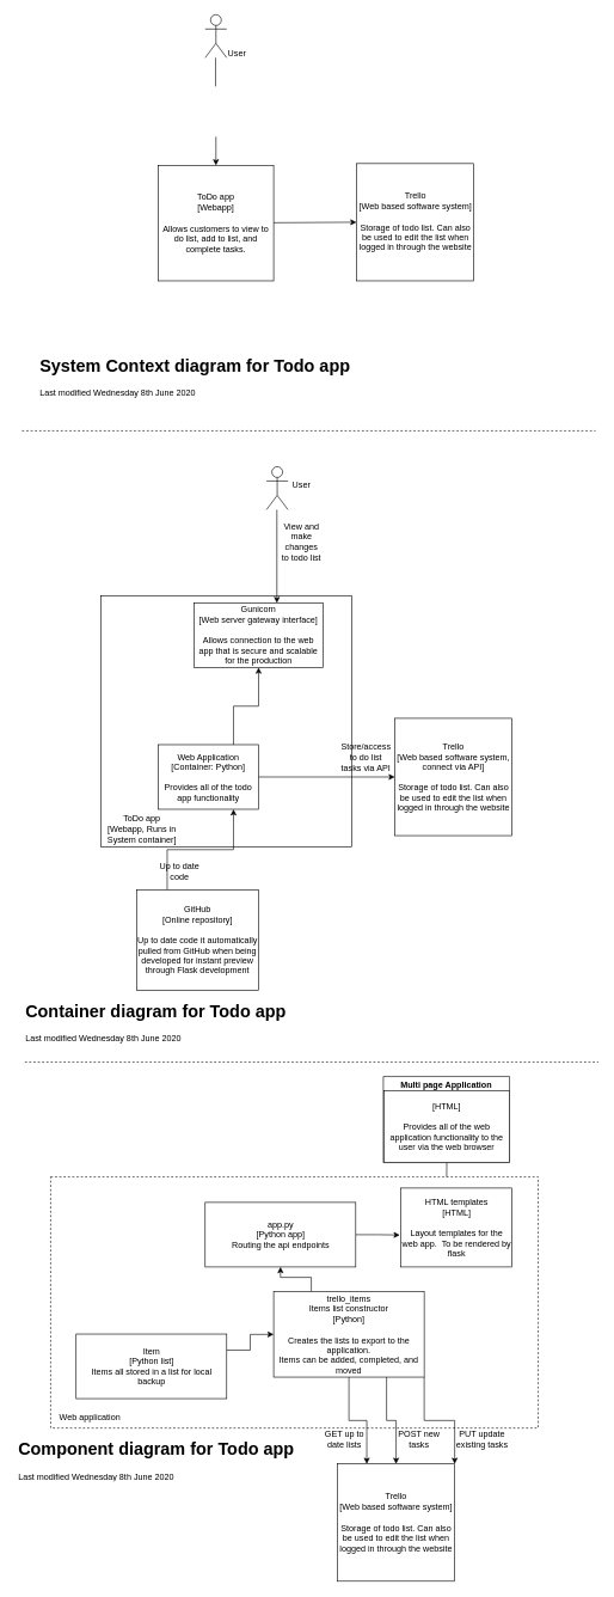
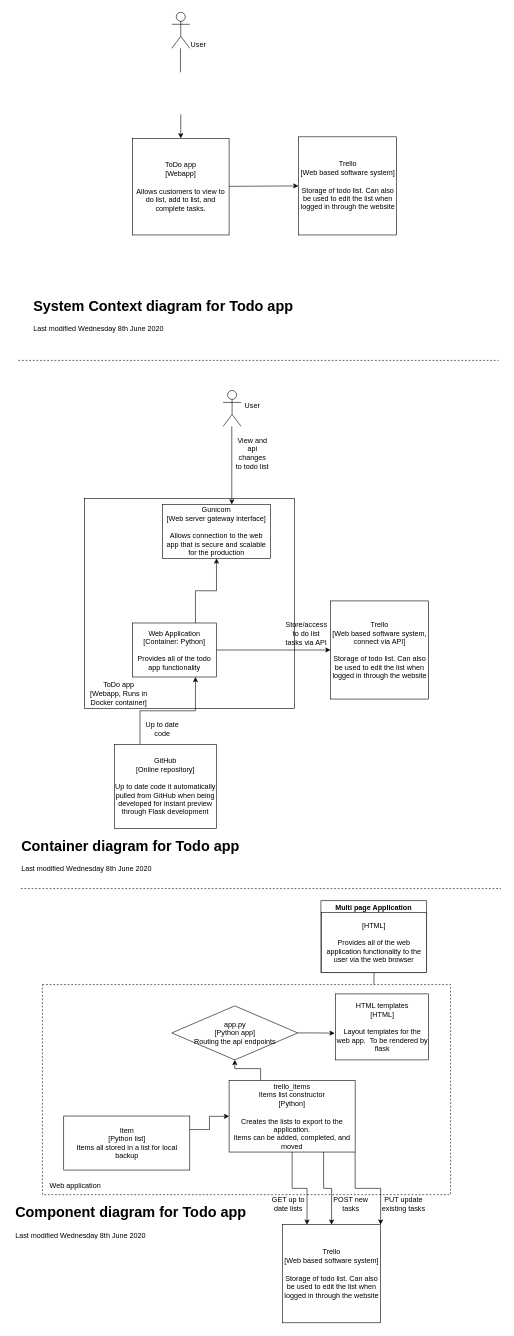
  <mxCell id="0" />
  <mxCell id="1" parent="0" />
  <mxCell id="2" value="" style="shape=umlActor;verticalLabelPosition=bottom;verticalAlign=top;html=1;outlineConnect=0;" parent="1" vertex="1"><mxGeometry x="285.5" y="20" width="30" height="60" as="geometry" /></mxCell>
  <mxCell id="3" value="ToDo app&lt;br&gt;[Webapp]&lt;br&gt;&lt;br&gt;Allows customers to view to do list, add to list, and complete tasks." style="whiteSpace=wrap;html=1;aspect=fixed;" parent="1" vertex="1"><mxGeometry x="220" y="230" width="161" height="161" as="geometry" /></mxCell>
  <mxCell id="4" value="" style="endArrow=classic;html=1;rounded=0;entryX=0.5;entryY=0;entryDx=0;entryDy=0;" parent="1" target="3" edge="1"><mxGeometry width="50" height="50" relative="1" as="geometry"><mxPoint x="300.5" y="190" as="sourcePoint" /><mxPoint x="326.5" y="140" as="targetPoint" /><Array as="points"><mxPoint x="300.5" y="210" /></Array></mxGeometry></mxCell>
  <mxCell id="5" value="Trello&lt;br&gt;[Web based software system]&lt;br&gt;&lt;br&gt;Storage of todo list. Can also be used to edit the list when logged in through the website" style="whiteSpace=wrap;html=1;aspect=fixed;" parent="1" vertex="1"><mxGeometry x="496.5" y="227.5" width="163.5" height="163.5" as="geometry" /></mxCell>
  <mxCell id="6" value="" style="endArrow=classic;html=1;rounded=0;entryX=0;entryY=0.5;entryDx=0;entryDy=0;" parent="1" target="5" edge="1"><mxGeometry width="50" height="50" relative="1" as="geometry"><mxPoint x="381" y="310" as="sourcePoint" /><mxPoint x="431" y="260" as="targetPoint" /></mxGeometry></mxCell>
  <mxCell id="7" value="" style="endArrow=none;html=1;rounded=0;" parent="1" edge="1"><mxGeometry width="50" height="50" relative="1" as="geometry"><mxPoint x="300" y="120" as="sourcePoint" /><mxPoint x="300" y="80" as="targetPoint" /></mxGeometry></mxCell>
  <mxCell id="8" value="&lt;h1&gt;System Context diagram for Todo app&lt;/h1&gt;&lt;div&gt;Last modified Wednesday 8th June 2020&lt;/div&gt;" style="text;html=1;strokeColor=none;fillColor=none;spacing=5;spacingTop=-20;whiteSpace=wrap;overflow=hidden;rounded=0;" parent="1" vertex="1"><mxGeometry x="50" y="490" width="490" height="90" as="geometry" /></mxCell>
  <mxCell id="9" value="" style="endArrow=none;dashed=1;html=1;rounded=0;" parent="1" edge="1"><mxGeometry width="50" height="50" relative="1" as="geometry"><mxPoint x="30" y="600" as="sourcePoint" /><mxPoint x="830" y="600" as="targetPoint" /></mxGeometry></mxCell>
  <mxCell id="10" value="" style="shape=umlActor;verticalLabelPosition=bottom;verticalAlign=top;html=1;outlineConnect=0;" parent="1" vertex="1"><mxGeometry x="371" y="650" width="30" height="60" as="geometry" /></mxCell>
  <mxCell id="11" value="" style="whiteSpace=wrap;html=1;aspect=fixed;" parent="1" vertex="1"><mxGeometry x="140" y="830" width="350" height="350" as="geometry" /></mxCell>
- <mxCell id="12" value="View and make changes to todo list" style="text;html=1;strokeColor=none;fillColor=none;align=center;verticalAlign=middle;whiteSpace=wrap;rounded=0;" parent="1" vertex="1"><mxGeometry x="390" y="740" width="60" height="30" as="geometry" /></mxCell>
+ <mxCell id="12" value="View and api changes to todo list" style="text;html=1;strokeColor=none;fillColor=none;align=center;verticalAlign=middle;whiteSpace=wrap;rounded=0;" parent="1" vertex="1"><mxGeometry x="390" y="740" width="60" height="30" as="geometry" /></mxCell>
  <mxCell id="13" value="Trello&lt;br&gt;[Web based software system, connect via API]&lt;br&gt;&lt;br&gt;Storage of todo list. Can also be used to edit the list when logged in through the website" style="whiteSpace=wrap;html=1;aspect=fixed;" parent="1" vertex="1"><mxGeometry x="550" y="1000.75" width="163.5" height="163.5" as="geometry" /></mxCell>
  <mxCell id="14" value="Store/access to do list tasks via API" style="text;html=1;strokeColor=none;fillColor=none;align=center;verticalAlign=middle;whiteSpace=wrap;rounded=0;" parent="1" vertex="1"><mxGeometry x="480" y="1040" width="60" height="30" as="geometry" /></mxCell>
  <mxCell id="15" value="User" style="text;html=1;strokeColor=none;fillColor=none;align=center;verticalAlign=middle;whiteSpace=wrap;rounded=0;" parent="1" vertex="1"><mxGeometry x="300" y="60" width="60" height="30" as="geometry" /></mxCell>
  <mxCell id="16" value="User" style="text;html=1;strokeColor=none;fillColor=none;align=center;verticalAlign=middle;whiteSpace=wrap;rounded=0;" parent="1" vertex="1"><mxGeometry x="390" y="660" width="60" height="30" as="geometry" /></mxCell>
- <mxCell id="17" value="ToDo app&lt;br&gt;[Webapp, Runs in System container]" style="text;html=1;strokeColor=none;fillColor=none;align=center;verticalAlign=middle;whiteSpace=wrap;rounded=0;" parent="1" vertex="1"><mxGeometry x="130" y="1140" width="134.5" height="30" as="geometry" /></mxCell>
+ <mxCell id="17" value="ToDo app&lt;br&gt;[Webapp, Runs in Docker container]" style="text;html=1;strokeColor=none;fillColor=none;align=center;verticalAlign=middle;whiteSpace=wrap;rounded=0;" parent="1" vertex="1"><mxGeometry x="130" y="1140" width="134.5" height="30" as="geometry" /></mxCell>
  <mxCell id="18" style="edgeStyle=orthogonalEdgeStyle;rounded=0;orthogonalLoop=1;jettySize=auto;html=1;exitX=0.75;exitY=0;exitDx=0;exitDy=0;entryX=0.5;entryY=1;entryDx=0;entryDy=0;startArrow=none;startFill=0;endArrow=classic;endFill=1;" parent="1" source="21" target="22" edge="1"><mxGeometry relative="1" as="geometry" /></mxCell>
  <mxCell id="19" style="edgeStyle=orthogonalEdgeStyle;rounded=0;orthogonalLoop=1;jettySize=auto;html=1;exitX=1;exitY=0.5;exitDx=0;exitDy=0;entryX=0;entryY=0.5;entryDx=0;entryDy=0;startArrow=none;startFill=0;endArrow=classic;endFill=1;" parent="1" source="21" edge="1"><mxGeometry relative="1" as="geometry"><mxPoint x="324" y="1082.5" as="targetPoint" /></mxGeometry></mxCell>
  <mxCell id="20" style="edgeStyle=orthogonalEdgeStyle;rounded=0;orthogonalLoop=1;jettySize=auto;html=1;exitX=1;exitY=0.5;exitDx=0;exitDy=0;entryX=0;entryY=0.5;entryDx=0;entryDy=0;" edge="1" parent="1" source="21" target="13"><mxGeometry relative="1" as="geometry" /></mxCell>
  <mxCell id="21" value="Web Application&lt;br&gt;[Container: Python]&lt;br&gt;&lt;br&gt;Provides all of the todo app functionality" style="rounded=0;whiteSpace=wrap;html=1;" parent="1" vertex="1"><mxGeometry x="220" y="1037.5" width="140" height="90" as="geometry" /></mxCell>
  <mxCell id="22" value="Gunicorn&lt;br&gt;[Web server gateway interface]&lt;br&gt;&lt;br&gt;Allows connection to the web app that is secure and scalable for the production" style="rounded=0;whiteSpace=wrap;html=1;" parent="1" vertex="1"><mxGeometry x="270" y="840" width="180" height="90" as="geometry" /></mxCell>
  <mxCell id="23" style="edgeStyle=orthogonalEdgeStyle;rounded=0;orthogonalLoop=1;jettySize=auto;html=1;exitX=0.25;exitY=0;exitDx=0;exitDy=0;entryX=0.75;entryY=1;entryDx=0;entryDy=0;startArrow=none;startFill=0;endArrow=classic;endFill=1;" parent="1" source="24" target="21" edge="1"><mxGeometry relative="1" as="geometry" /></mxCell>
  <mxCell id="24" value="GitHub&lt;br&gt;[Online repository]&lt;br&gt;&lt;br&gt;Up to date code it automatically pulled from GitHub when being developed for instant preview through Flask development" style="rounded=0;whiteSpace=wrap;html=1;" parent="1" vertex="1"><mxGeometry x="190" y="1240" width="170" height="140" as="geometry" /></mxCell>
- <mxCell id="25" value="Up to date code" style="text;html=1;strokeColor=none;fillColor=none;align=center;verticalAlign=middle;whiteSpace=wrap;rounded=0;" parent="1" vertex="1"><mxGeometry x="220" y="1200" width="60" height="30" as="geometry" /></mxCell>
+ <mxCell id="25" value="Up to date code" style="text;html=1;strokeColor=none;fillColor=none;align=center;verticalAlign=middle;whiteSpace=wrap;rounded=0;" parent="1" vertex="1"><mxGeometry x="240" y="1200" width="60" height="30" as="geometry" /></mxCell>
  <mxCell id="26" value="&lt;h1&gt;Container diagram for Todo app&lt;/h1&gt;&lt;div&gt;Last modified Wednesday 8th June 2020&lt;/div&gt;" style="text;html=1;strokeColor=none;fillColor=none;spacing=5;spacingTop=-20;whiteSpace=wrap;overflow=hidden;rounded=0;" parent="1" vertex="1"><mxGeometry x="30" y="1390" width="490" height="90" as="geometry" /></mxCell>
  <mxCell id="27" value="" style="endArrow=classic;html=1;rounded=0;" parent="1" edge="1"><mxGeometry width="50" height="50" relative="1" as="geometry"><mxPoint x="385.5" y="710" as="sourcePoint" /><mxPoint x="385.5" y="840" as="targetPoint" /></mxGeometry></mxCell>
  <mxCell id="28" value="" style="endArrow=none;dashed=1;html=1;rounded=0;" parent="1" edge="1"><mxGeometry width="50" height="50" relative="1" as="geometry"><mxPoint x="34" y="1480" as="sourcePoint" /><mxPoint x="834" y="1480" as="targetPoint" /></mxGeometry></mxCell>
  <mxCell id="29" value="Multi page Application" style="swimlane;" parent="1" vertex="1"><mxGeometry x="534" y="1500" width="176" height="120" as="geometry"><mxRectangle x="304" y="1530" width="160" height="23" as="alternateBounds" /></mxGeometry></mxCell>
  <mxCell id="30" style="edgeStyle=orthogonalEdgeStyle;rounded=0;orthogonalLoop=1;jettySize=auto;html=1;exitX=0.5;exitY=1;exitDx=0;exitDy=0;entryX=0.41;entryY=0.014;entryDx=0;entryDy=0;entryPerimeter=0;" edge="1" parent="1" source="31" target="46"><mxGeometry relative="1" as="geometry" /></mxCell>
  <mxCell id="31" value="[HTML]&lt;br&gt;&lt;br&gt;Provides all of the web application functionality to the user via the web browser" style="rounded=0;whiteSpace=wrap;html=1;" parent="1" vertex="1"><mxGeometry x="535" y="1520" width="175" height="100" as="geometry" /></mxCell>
  <mxCell id="32" value="" style="rounded=0;whiteSpace=wrap;html=1;dashed=1;" parent="1" vertex="1"><mxGeometry x="70" y="1640" width="680" height="350" as="geometry" /></mxCell>
  <mxCell id="33" value="Trello&lt;br&gt;[Web based software system]&lt;br&gt;&lt;br&gt;Storage of todo list. Can also be used to edit the list when logged in through the website" style="whiteSpace=wrap;html=1;aspect=fixed;" parent="1" vertex="1"><mxGeometry x="470" y="2040" width="163.5" height="163.5" as="geometry" /></mxCell>
  <mxCell id="34" style="edgeStyle=orthogonalEdgeStyle;rounded=0;orthogonalLoop=1;jettySize=auto;html=1;exitX=0.25;exitY=0;exitDx=0;exitDy=0;entryX=0.5;entryY=1;entryDx=0;entryDy=0;" edge="1" parent="1" source="35" target="48"><mxGeometry relative="1" as="geometry" /></mxCell>
  <mxCell id="35" value="trello_items&lt;br&gt;Items list constructor&lt;br&gt;[Python]&lt;br&gt;&lt;br&gt;Creates the lists to export to the application.&lt;br&gt;Items can be added, completed, and moved" style="rounded=0;whiteSpace=wrap;html=1;" parent="1" vertex="1"><mxGeometry x="381" y="1800" width="210" height="119" as="geometry" /></mxCell>
  <mxCell id="36" style="edgeStyle=orthogonalEdgeStyle;rounded=0;orthogonalLoop=1;jettySize=auto;html=1;exitX=1;exitY=0.25;exitDx=0;exitDy=0;" edge="1" parent="1" source="37" target="35"><mxGeometry relative="1" as="geometry" /></mxCell>
  <mxCell id="37" value="Item&lt;br&gt;[Python list]&lt;br&gt;Items all stored in a list for local backup" style="rounded=0;whiteSpace=wrap;html=1;" parent="1" vertex="1"><mxGeometry x="105.5" y="1859" width="210" height="90" as="geometry" /></mxCell>
  <mxCell id="38" style="edgeStyle=orthogonalEdgeStyle;rounded=0;orthogonalLoop=1;jettySize=auto;html=1;exitX=0.5;exitY=1;exitDx=0;exitDy=0;entryX=0.25;entryY=0;entryDx=0;entryDy=0;startArrow=none;startFill=0;endArrow=classic;endFill=1;" parent="1" source="35" target="33" edge="1"><mxGeometry relative="1" as="geometry"><mxPoint x="627.5" y="1980" as="sourcePoint" /></mxGeometry></mxCell>
  <mxCell id="39" style="edgeStyle=orthogonalEdgeStyle;rounded=0;orthogonalLoop=1;jettySize=auto;html=1;exitX=0.75;exitY=1;exitDx=0;exitDy=0;entryX=0.5;entryY=0;entryDx=0;entryDy=0;startArrow=none;startFill=0;endArrow=classic;endFill=1;" parent="1" source="35" target="33" edge="1"><mxGeometry relative="1" as="geometry"><mxPoint x="685" y="1980" as="sourcePoint" /></mxGeometry></mxCell>
  <mxCell id="40" style="edgeStyle=orthogonalEdgeStyle;rounded=0;orthogonalLoop=1;jettySize=auto;html=1;exitX=1;exitY=1;exitDx=0;exitDy=0;entryX=1;entryY=0;entryDx=0;entryDy=0;startArrow=none;startFill=0;endArrow=classic;endFill=1;" parent="1" source="35" target="33" edge="1"><mxGeometry relative="1" as="geometry"><mxPoint x="742.5" y="1980" as="sourcePoint" /></mxGeometry></mxCell>
  <mxCell id="41" value="Web application" style="text;html=1;strokeColor=none;fillColor=none;align=center;verticalAlign=middle;whiteSpace=wrap;rounded=0;" parent="1" vertex="1"><mxGeometry x="80" y="1960" width="90" height="30" as="geometry" /></mxCell>
  <mxCell id="42" value="GET up to date lists" style="text;html=1;strokeColor=none;fillColor=none;align=center;verticalAlign=middle;whiteSpace=wrap;rounded=0;" parent="1" vertex="1"><mxGeometry x="450" y="1990" width="60" height="30" as="geometry" /></mxCell>
  <mxCell id="43" value="POST new tasks" style="text;html=1;strokeColor=none;fillColor=none;align=center;verticalAlign=middle;whiteSpace=wrap;rounded=0;" parent="1" vertex="1"><mxGeometry x="553.5" y="1990" width="60" height="30" as="geometry" /></mxCell>
  <mxCell id="44" value="PUT update existing tasks" style="text;html=1;strokeColor=none;fillColor=none;align=center;verticalAlign=middle;whiteSpace=wrap;rounded=0;" parent="1" vertex="1"><mxGeometry x="634" y="1980" width="76" height="50" as="geometry" /></mxCell>
  <mxCell id="45" value="&lt;h1&gt;Component diagram for Todo app&lt;/h1&gt;&lt;div&gt;Last modified Wednesday 8th June 2020&lt;/div&gt;" style="text;html=1;strokeColor=none;fillColor=none;spacing=5;spacingTop=-20;whiteSpace=wrap;overflow=hidden;rounded=0;" parent="1" vertex="1"><mxGeometry y="2000" width="490" height="90" as="geometry" x="20" /></mxCell>
  <mxCell id="46" value="HTML templates&lt;br&gt;[HTML]&lt;br&gt;&lt;br&gt;Layout templates for the web app.&amp;nbsp; To be rendered by flask" style="rounded=0;whiteSpace=wrap;html=1;" parent="1" vertex="1"><mxGeometry x="558.5" y="1655.5" width="155" height="110" as="geometry" /></mxCell>
  <mxCell id="47" style="edgeStyle=orthogonalEdgeStyle;rounded=0;orthogonalLoop=1;jettySize=auto;html=1;exitX=1;exitY=0.5;exitDx=0;exitDy=0;entryX=-0.01;entryY=0.595;entryDx=0;entryDy=0;entryPerimeter=0;" edge="1" parent="1" source="48" target="46"><mxGeometry relative="1" as="geometry" /></mxCell>
- <mxCell id="48" value="app.py&lt;br&gt;[Python app]&lt;br&gt;Routing the api endpoints" style="rounded=0;whiteSpace=wrap;html=1;" vertex="1" parent="1"><mxGeometry x="285.5" y="1675.5" width="210" height="90" as="geometry" /></mxCell>
+ <mxCell id="48" value="app.py&lt;br&gt;[Python app]&lt;br&gt;Routing the api endpoints" style="rhombus;whiteSpace=wrap;html=1;" vertex="1" parent="1"><mxGeometry x="285.5" y="1675.5" width="210" height="90" as="geometry" /></mxCell>
